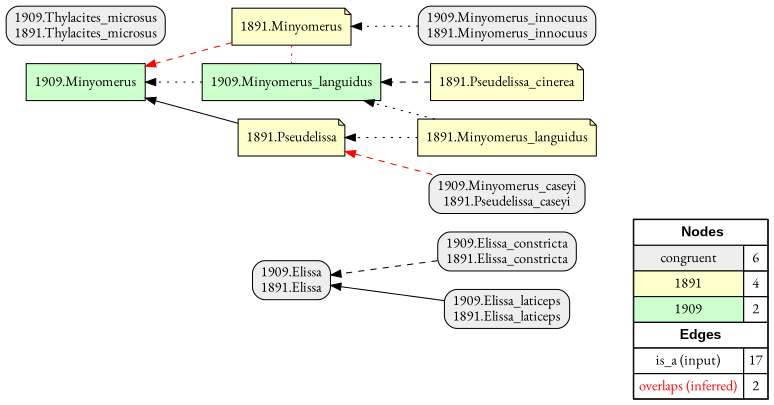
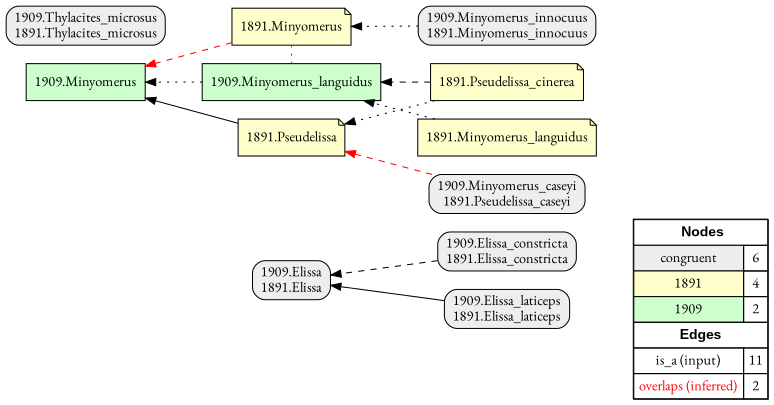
  digraph {
    fontname="EB Garamond"
    rankdir=RL
    node [fillcolor="#EEEEEE" fontname="EB Garamond" shape=box style=filled]
    edge [arrowhead=normal color="#000000" constraint=true fontname="EB Garamond" penwidth=1 style=dotted]
-   n1 [fillcolor=white label=<   <TABLE BORDER="0" CELLBORDER="1" CELLSPACING="0" CELLPADDING="4">  <TR> <TD COLSPAN="2"><font face="Arial Black"> Nodes</font></TD> </TR>  <TR>   <TD bgcolor="#EEEEEE" fontname="helvetica">congruent</TD>   <TD>6</TD>   </TR>  <TR>   <TD bgcolor="#FFFFCC" fontname="helvetica">1891</TD>   <TD>4</TD>   </TR>  <TR>   <TD bgcolor="#CCFFCC" fontname="helvetica">1909</TD>   <TD>2</TD>   </TR>  <TR> <TD COLSPAN="2"><font face = "Arial Black"> Edges </font></TD> </TR>  <TR>   <TD><font color ="#000000">is_a (input)</font></TD><TD>17</TD> </TR> <TR>   <TD><font color ="#FF0000">overlaps (inferred)</font></TD><TD>2</TD> </TR> </TABLE>   > margin=0]
+   n1 [fillcolor=white label=<   <TABLE BORDER="0" CELLBORDER="1" CELLSPACING="0" CELLPADDING="4">  <TR> <TD COLSPAN="2"><font face="Arial Black"> Nodes</font></TD> </TR>  <TR>   <TD bgcolor="#EEEEEE" fontname="helvetica">congruent</TD>   <TD>6</TD>   </TR>  <TR>   <TD bgcolor="#FFFFCC" fontname="helvetica">1891</TD>   <TD>4</TD>   </TR>  <TR>   <TD bgcolor="#CCFFCC" fontname="helvetica">1909</TD>   <TD>2</TD>   </TR>  <TR> <TD COLSPAN="2"><font face = "Arial Black"> Edges </font></TD> </TR>  <TR>   <TD><font color ="#000000">is_a (input)</font></TD><TD>11</TD> </TR> <TR>   <TD><font color ="#FF0000">overlaps (inferred)</font></TD><TD>2</TD> </TR> </TABLE>   > margin=0]
    "1909.Elissa_constricta\n1891.Elissa_constricta" [style="filled,rounded"]
    "1909.Elissa\n1891.Elissa" [style="filled,rounded"]
    "1909.Minyomerus_innocuus\n1891.Minyomerus_innocuus" [style="filled,rounded"]
    "1891.Minyomerus" [fillcolor="#FFFFCC" shape=note]
    "1909.Minyomerus_languidus" [fillcolor="#CCFFCC"]
    "1909.Minyomerus" [fillcolor="#CCFFCC"]
    "1909.Minyomerus_caseyi\n1891.Pseudelissa_caseyi" [style="filled,rounded"]
    "1891.Pseudelissa" [fillcolor="#FFFFCC" shape=note]
    "1909.Elissa_laticeps\n1891.Elissa_laticeps" [style="filled,rounded"]
    "1909.Thylacites_microsus\n1891.Thylacites_microsus" [style="filled,rounded"]
    "1891.Pseudelissa_cinerea" [fillcolor="#FFFFCC" shape=note]
    "1891.Minyomerus_languidus" [fillcolor="#FFFFCC" shape=note]
    subgraph sub_1 {
      rank=source
      n1
    }
    "1909.Elissa_constricta\n1891.Elissa_constricta" -> "1909.Elissa\n1891.Elissa" [style=dashed]
    "1909.Minyomerus_innocuus\n1891.Minyomerus_innocuus" -> "1891.Minyomerus"
    "1891.Minyomerus" -> "1909.Minyomerus_languidus" [arrowhead=none color="#FF0000" constraint=false]
    "1891.Minyomerus" -> "1909.Minyomerus" [color="#FF0000" style=dashed]
    "1909.Minyomerus_languidus" -> "1909.Minyomerus"
    "1909.Minyomerus_caseyi\n1891.Pseudelissa_caseyi" -> "1891.Pseudelissa" [color="#FF0000" style=dashed]
    "1891.Pseudelissa" -> "1909.Minyomerus" [style=solid]
    "1909.Elissa_laticeps\n1891.Elissa_laticeps" -> "1909.Elissa\n1891.Elissa" [style=solid]
    "1891.Pseudelissa_cinerea" -> "1909.Minyomerus_languidus" [style=dashed]
-   "1891.Minyomerus_languidus" -> "1891.Pseudelissa"
+   "1891.Pseudelissa_cinerea" -> "1891.Pseudelissa"
    "1891.Minyomerus_languidus" -> "1909.Minyomerus_languidus"
  }
